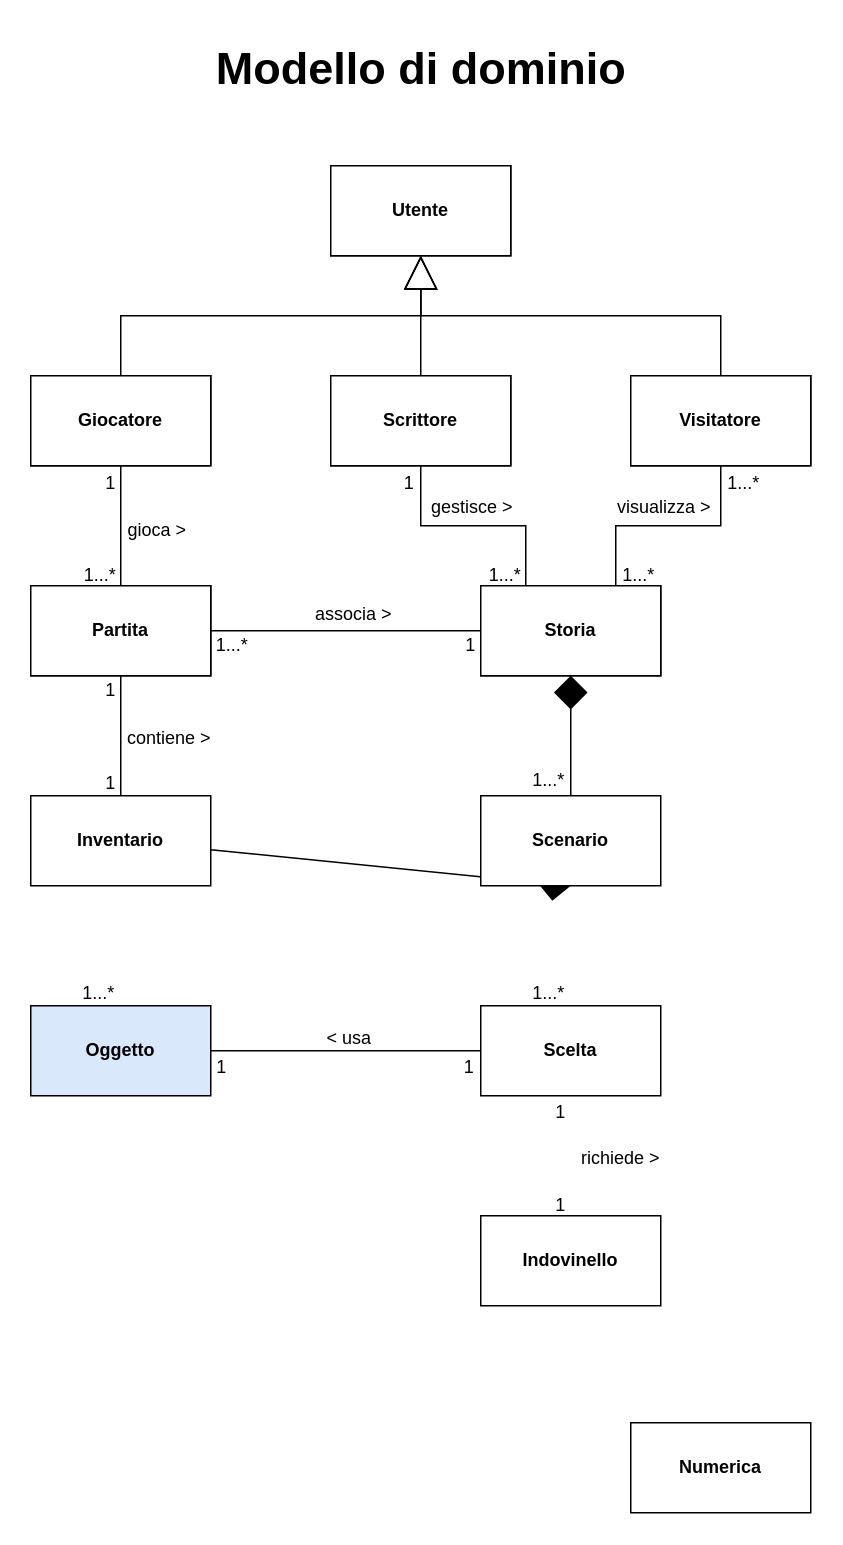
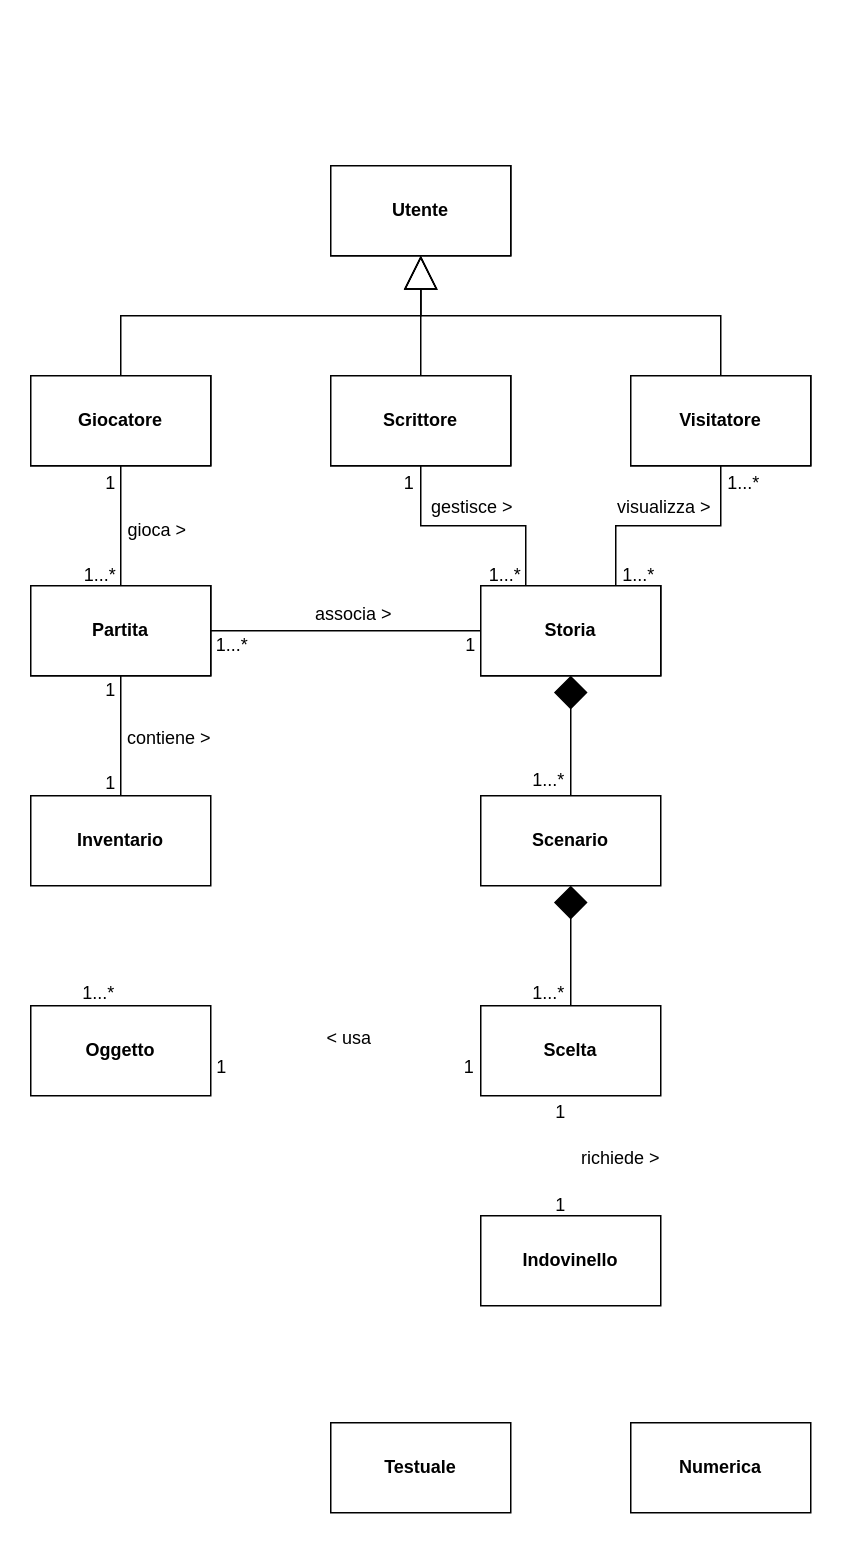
  <mxCell id="0" />
  <mxCell id="1" parent="0" />
  <mxCell id="2" style="edgeStyle=none;rounded=0;html=1;entryX=0.5;entryY=0;entryDx=0;entryDy=0;endArrow=none;endFill=0;endSize=20;startArrow=diamond;startFill=1;targetPerimeterSpacing=0;startSize=20;shadow=0;" parent="1" source="3" target="19" edge="1"><mxGeometry relative="1" as="geometry" /></mxCell>
  <mxCell id="3" value="&lt;b&gt;Storia&lt;/b&gt;" style="rounded=0;whiteSpace=wrap;html=1;shadow=0;" parent="1" vertex="1"><mxGeometry x="320" y="390" width="120" height="60" as="geometry" /></mxCell>
  <mxCell id="4" style="edgeStyle=none;rounded=0;html=1;entryX=0;entryY=0.5;entryDx=0;entryDy=0;endArrow=none;endFill=0;endSize=20;shadow=0;" parent="1" source="6" target="3" edge="1"><mxGeometry relative="1" as="geometry" /></mxCell>
  <mxCell id="5" style="edgeStyle=none;rounded=0;html=1;entryX=0.5;entryY=0;entryDx=0;entryDy=0;endArrow=none;endFill=0;endSize=20;shadow=0;" parent="1" source="6" target="17" edge="1"><mxGeometry relative="1" as="geometry" /></mxCell>
  <mxCell id="6" value="&lt;b&gt;Partita&lt;/b&gt;" style="rounded=0;whiteSpace=wrap;html=1;shadow=0;" parent="1" vertex="1"><mxGeometry x="20" y="390" width="120" height="60" as="geometry" /></mxCell>
  <mxCell id="7" style="edgeStyle=none;rounded=0;html=1;entryX=0.5;entryY=1;entryDx=0;entryDy=0;endArrow=block;endFill=0;endSize=20;shadow=0;" parent="1" source="9" target="16" edge="1"><mxGeometry relative="1" as="geometry"><Array as="points"><mxPoint x="80" y="210" /><mxPoint x="280" y="210" /></Array></mxGeometry></mxCell>
  <mxCell id="8" style="edgeStyle=none;rounded=0;html=1;endArrow=none;endFill=0;endSize=20;shadow=0;" parent="1" source="9" target="6" edge="1"><mxGeometry relative="1" as="geometry" /></mxCell>
  <mxCell id="9" value="&lt;b&gt;Giocatore&lt;/b&gt;" style="rounded=0;whiteSpace=wrap;html=1;shadow=0;" parent="1" vertex="1"><mxGeometry x="20" y="250" width="120" height="60" as="geometry" /></mxCell>
  <mxCell id="10" style="edgeStyle=none;rounded=0;html=1;entryX=0.5;entryY=1;entryDx=0;entryDy=0;endArrow=block;endFill=0;endSize=20;shadow=0;" parent="1" source="12" target="16" edge="1"><mxGeometry relative="1" as="geometry" /></mxCell>
  <mxCell id="11" style="edgeStyle=none;rounded=0;html=1;entryX=0.25;entryY=0;entryDx=0;entryDy=0;endArrow=none;endFill=0;endSize=20;shadow=0;" parent="1" source="12" target="3" edge="1"><mxGeometry relative="1" as="geometry"><Array as="points"><mxPoint x="280" y="350" /><mxPoint x="350" y="350" /></Array></mxGeometry></mxCell>
  <mxCell id="12" value="&lt;b&gt;Scrittore&lt;/b&gt;" style="rounded=0;whiteSpace=wrap;html=1;shadow=0;" parent="1" vertex="1"><mxGeometry x="220" y="250" width="120" height="60" as="geometry" /></mxCell>
  <mxCell id="13" style="edgeStyle=none;rounded=0;html=1;exitX=0.5;exitY=0;exitDx=0;exitDy=0;endArrow=block;endFill=0;endSize=20;shadow=0;" parent="1" source="15" edge="1"><mxGeometry relative="1" as="geometry"><mxPoint x="280" y="170" as="targetPoint" /><Array as="points"><mxPoint x="480" y="210" /><mxPoint x="280" y="210" /></Array></mxGeometry></mxCell>
  <mxCell id="14" style="edgeStyle=none;rounded=0;html=1;entryX=0.75;entryY=0;entryDx=0;entryDy=0;endArrow=none;endFill=0;endSize=20;shadow=0;" parent="1" source="15" target="3" edge="1"><mxGeometry relative="1" as="geometry"><Array as="points"><mxPoint x="480" y="350" /><mxPoint x="410" y="350" /></Array></mxGeometry></mxCell>
  <mxCell id="15" value="&lt;b&gt;Visitatore&lt;/b&gt;" style="rounded=0;whiteSpace=wrap;html=1;shadow=0;" parent="1" vertex="1"><mxGeometry x="420" y="250" width="120" height="60" as="geometry" /></mxCell>
  <mxCell id="16" value="&lt;b&gt;Utente&lt;/b&gt;" style="rounded=0;whiteSpace=wrap;html=1;shadow=0;" parent="1" vertex="1"><mxGeometry x="220" y="110" width="120" height="60" as="geometry" /></mxCell>
  <mxCell id="17" value="&lt;b&gt;Inventario&lt;/b&gt;" style="rounded=0;whiteSpace=wrap;html=1;shadow=0;" parent="1" vertex="1"><mxGeometry x="20" y="530" width="120" height="60" as="geometry" /></mxCell>
- <mxCell id="18" style="edgeStyle=none;rounded=0;html=1;exitX=0.5;exitY=1;exitDx=0;exitDy=0;endArrow=none;endFill=0;endSize=20;startSize=20;startArrow=diamond;startFill=1;shadow=0;" parent="1" source="19" target="17" edge="1"><mxGeometry relative="1" as="geometry" /></mxCell>
+ <mxCell id="18" style="edgeStyle=none;rounded=0;html=1;exitX=0.5;exitY=1;exitDx=0;exitDy=0;entryX=0.5;entryY=0;entryDx=0;entryDy=0;endArrow=none;endFill=0;endSize=20;startSize=20;startArrow=diamond;startFill=1;shadow=0;" parent="1" source="19" target="21" edge="1"><mxGeometry relative="1" as="geometry" /></mxCell>
  <mxCell id="19" value="&lt;b&gt;Scenario&lt;/b&gt;" style="rounded=0;whiteSpace=wrap;html=1;shadow=0;" parent="1" vertex="1"><mxGeometry x="320" y="530" width="120" height="60" as="geometry" /></mxCell>
- <mxCell id="20" style="edgeStyle=none;rounded=0;html=1;entryX=1;entryY=0.5;entryDx=0;entryDy=0;endArrow=none;endFill=0;endSize=20;shadow=0;" parent="1" source="21" target="22" edge="1"><mxGeometry relative="1" as="geometry" /></mxCell>
  <mxCell id="21" value="&lt;b&gt;Scelta&lt;/b&gt;" style="rounded=0;whiteSpace=wrap;html=1;shadow=0;" parent="1" vertex="1"><mxGeometry x="320" y="670" width="120" height="60" as="geometry" /></mxCell>
- <mxCell id="22" value="&lt;b&gt;Oggetto&lt;/b&gt;" style="rounded=0;whiteSpace=wrap;html=1;shadow=0;fillColor=#dae8fc;" parent="1" vertex="1"><mxGeometry x="20" y="670" width="120" height="60" as="geometry" /></mxCell>
+ <mxCell id="22" value="&lt;b&gt;Oggetto&lt;/b&gt;" style="rounded=0;whiteSpace=wrap;html=1;shadow=0;" parent="1" vertex="1"><mxGeometry x="20" y="670" width="120" height="60" as="geometry" /></mxCell>
  <mxCell id="23" value="&lt;b&gt;Indovinello&lt;/b&gt;" style="rounded=0;whiteSpace=wrap;html=1;shadow=0;" parent="1" vertex="1"><mxGeometry x="320" y="810" width="120" height="60" as="geometry" /></mxCell>
+ <mxCell id="24" value="&lt;b&gt;Testuale&lt;/b&gt;" style="rounded=0;whiteSpace=wrap;html=1;shadow=0;" parent="1" vertex="1"><mxGeometry x="220" y="948" width="120" height="60" as="geometry" /></mxCell>
  <mxCell id="25" value="&lt;b&gt;Numerica&lt;/b&gt;" style="rounded=0;whiteSpace=wrap;html=1;shadow=0;" parent="1" vertex="1"><mxGeometry x="420" y="948" width="120" height="60" as="geometry" /></mxCell>
  <mxCell id="26" value="1...*" style="text;html=1;align=center;verticalAlign=middle;resizable=0;points=[];autosize=1;strokeColor=none;fillColor=none;shadow=0;" parent="1" vertex="1"><mxGeometry x="475" y="307" width="40" height="30" as="geometry" /></mxCell>
  <mxCell id="27" value="1...*" style="text;html=1;align=center;verticalAlign=middle;resizable=0;points=[];autosize=1;strokeColor=none;fillColor=none;shadow=0;" parent="1" vertex="1"><mxGeometry x="405" y="368" width="40" height="30" as="geometry" /></mxCell>
  <mxCell id="28" value="1" style="text;html=1;align=center;verticalAlign=middle;resizable=0;points=[];autosize=1;strokeColor=none;fillColor=none;shadow=0;" parent="1" vertex="1"><mxGeometry x="257" y="307" width="30" height="30" as="geometry" /></mxCell>
  <mxCell id="29" value="1...*" style="text;html=1;align=center;verticalAlign=middle;resizable=0;points=[];autosize=1;strokeColor=none;fillColor=none;shadow=0;" parent="1" vertex="1"><mxGeometry x="316" y="368" width="40" height="30" as="geometry" /></mxCell>
  <mxCell id="30" value="1" style="text;html=1;align=center;verticalAlign=middle;resizable=0;points=[];autosize=1;strokeColor=none;fillColor=none;shadow=0;" parent="1" vertex="1"><mxGeometry x="58" y="307" width="30" height="30" as="geometry" /></mxCell>
  <mxCell id="31" value="1...*" style="text;html=1;align=center;verticalAlign=middle;resizable=0;points=[];autosize=1;strokeColor=none;fillColor=none;shadow=0;" parent="1" vertex="1"><mxGeometry x="46" y="368" width="40" height="30" as="geometry" /></mxCell>
  <mxCell id="32" value="1" style="text;html=1;align=center;verticalAlign=middle;resizable=0;points=[];autosize=1;strokeColor=none;fillColor=none;shadow=0;" parent="1" vertex="1"><mxGeometry x="58" y="445" width="30" height="30" as="geometry" /></mxCell>
  <mxCell id="33" value="1" style="text;html=1;align=center;verticalAlign=middle;resizable=0;points=[];autosize=1;strokeColor=none;fillColor=none;shadow=0;" parent="1" vertex="1"><mxGeometry x="58" y="507" width="30" height="30" as="geometry" /></mxCell>
  <mxCell id="34" value="1...*" style="text;html=1;align=center;verticalAlign=middle;resizable=0;points=[];autosize=1;strokeColor=none;fillColor=none;shadow=0;" parent="1" vertex="1"><mxGeometry x="134" y="415" width="40" height="30" as="geometry" /></mxCell>
  <mxCell id="35" value="1" style="text;html=1;align=center;verticalAlign=middle;resizable=0;points=[];autosize=1;strokeColor=none;fillColor=none;shadow=0;" parent="1" vertex="1"><mxGeometry x="298" y="415" width="30" height="30" as="geometry" /></mxCell>
  <mxCell id="36" value="1...*" style="text;html=1;align=center;verticalAlign=middle;resizable=0;points=[];autosize=1;strokeColor=none;fillColor=none;shadow=0;" parent="1" vertex="1"><mxGeometry x="345" y="505" width="40" height="30" as="geometry" /></mxCell>
  <mxCell id="37" value="1...*" style="text;html=1;align=center;verticalAlign=middle;resizable=0;points=[];autosize=1;strokeColor=none;fillColor=none;shadow=0;" parent="1" vertex="1"><mxGeometry x="345" y="647" width="40" height="30" as="geometry" /></mxCell>
  <mxCell id="38" value="1...*" style="text;html=1;align=center;verticalAlign=middle;resizable=0;points=[];autosize=1;strokeColor=none;fillColor=none;shadow=0;" parent="1" vertex="1"><mxGeometry x="45" y="647" width="40" height="30" as="geometry" /></mxCell>
  <mxCell id="39" value="1" style="text;html=1;align=center;verticalAlign=middle;resizable=0;points=[];autosize=1;strokeColor=none;fillColor=none;shadow=0;" parent="1" vertex="1"><mxGeometry x="358" y="726" width="30" height="30" as="geometry" /></mxCell>
  <mxCell id="40" value="1" style="text;html=1;align=center;verticalAlign=middle;resizable=0;points=[];autosize=1;strokeColor=none;fillColor=none;shadow=0;" parent="1" vertex="1"><mxGeometry x="358" y="788" width="30" height="30" as="geometry" /></mxCell>
  <mxCell id="41" value="1" style="text;html=1;align=center;verticalAlign=middle;resizable=0;points=[];autosize=1;strokeColor=none;fillColor=none;shadow=0;" parent="1" vertex="1"><mxGeometry x="132" y="696" width="30" height="30" as="geometry" /></mxCell>
  <mxCell id="42" value="1" style="text;html=1;align=center;verticalAlign=middle;resizable=0;points=[];autosize=1;strokeColor=none;fillColor=none;shadow=0;" parent="1" vertex="1"><mxGeometry x="297" y="696" width="30" height="30" as="geometry" /></mxCell>
  <mxCell id="43" value="&lt;b&gt;Utente&lt;/b&gt;" style="rounded=0;whiteSpace=wrap;html=1;shadow=0;" parent="1" vertex="1"><mxGeometry x="220" y="110" width="120" height="60" as="geometry" /></mxCell>
  <mxCell id="44" value="&lt;b&gt;Giocatore&lt;/b&gt;" style="rounded=0;whiteSpace=wrap;html=1;shadow=0;" parent="1" vertex="1"><mxGeometry x="20" y="250" width="120" height="60" as="geometry" /></mxCell>
  <mxCell id="45" value="&lt;b&gt;Scrittore&lt;/b&gt;" style="rounded=0;whiteSpace=wrap;html=1;shadow=0;" parent="1" vertex="1"><mxGeometry x="220" y="250" width="120" height="60" as="geometry" /></mxCell>
  <mxCell id="46" value="&lt;b&gt;Visitatore&lt;/b&gt;" style="rounded=0;whiteSpace=wrap;html=1;shadow=0;" parent="1" vertex="1"><mxGeometry x="420" y="250" width="120" height="60" as="geometry" /></mxCell>
  <mxCell id="47" value="&lt;b&gt;Storia&lt;/b&gt;" style="rounded=0;whiteSpace=wrap;html=1;shadow=0;" parent="1" vertex="1"><mxGeometry x="320" y="390" width="120" height="60" as="geometry" /></mxCell>
  <mxCell id="48" value="&lt;b&gt;Partita&lt;/b&gt;" style="rounded=0;whiteSpace=wrap;html=1;shadow=0;" parent="1" vertex="1"><mxGeometry x="20" y="390" width="120" height="60" as="geometry" /></mxCell>
  <mxCell id="49" value="gioca &amp;gt;" style="text;html=1;align=center;verticalAlign=middle;resizable=0;points=[];autosize=1;strokeColor=none;fillColor=none;shadow=0;" parent="1" vertex="1"><mxGeometry x="74" y="338" width="60" height="30" as="geometry" /></mxCell>
  <mxCell id="50" value="associa &amp;gt;" style="text;html=1;align=center;verticalAlign=middle;resizable=0;points=[];autosize=1;strokeColor=none;fillColor=none;shadow=0;" parent="1" vertex="1"><mxGeometry x="200" y="394" width="70" height="30" as="geometry" /></mxCell>
  <mxCell id="51" value="gestisce &amp;gt;" style="text;html=1;align=center;verticalAlign=middle;resizable=0;points=[];autosize=1;strokeColor=none;fillColor=none;shadow=0;" parent="1" vertex="1"><mxGeometry x="274" y="323" width="80" height="30" as="geometry" /></mxCell>
  <mxCell id="52" value="visualizza &amp;gt;" style="text;html=1;align=center;verticalAlign=middle;resizable=0;points=[];autosize=1;strokeColor=none;fillColor=none;shadow=0;" parent="1" vertex="1"><mxGeometry x="397" y="323" width="90" height="30" as="geometry" /></mxCell>
  <mxCell id="53" value="contiene &amp;gt;" style="text;html=1;align=center;verticalAlign=middle;resizable=0;points=[];autosize=1;strokeColor=none;fillColor=none;shadow=0;" parent="1" vertex="1"><mxGeometry x="72" y="477" width="80" height="30" as="geometry" /></mxCell>
  <mxCell id="54" value="&amp;lt; usa" style="text;html=1;align=center;verticalAlign=middle;resizable=0;points=[];autosize=1;strokeColor=none;fillColor=none;shadow=0;" parent="1" vertex="1"><mxGeometry x="207" y="677" width="50" height="30" as="geometry" /></mxCell>
  <mxCell id="55" value="richiede &amp;gt;" style="text;html=1;align=center;verticalAlign=middle;resizable=0;points=[];autosize=1;strokeColor=none;fillColor=none;shadow=0;" parent="1" vertex="1"><mxGeometry x="373" y="757" width="80" height="30" as="geometry" /></mxCell>
- <mxCell id="56" value="&lt;b&gt;&lt;font style=&quot;font-size: 30px;&quot;&gt;Modello di dominio&lt;/font&gt;&lt;/b&gt;" style="text;html=1;align=center;verticalAlign=middle;resizable=0;points=[];autosize=1;strokeColor=none;fillColor=none;" vertex="1" parent="1"><mxGeometry x="130" y="20" width="300" height="50" as="geometry" /></mxCell>
